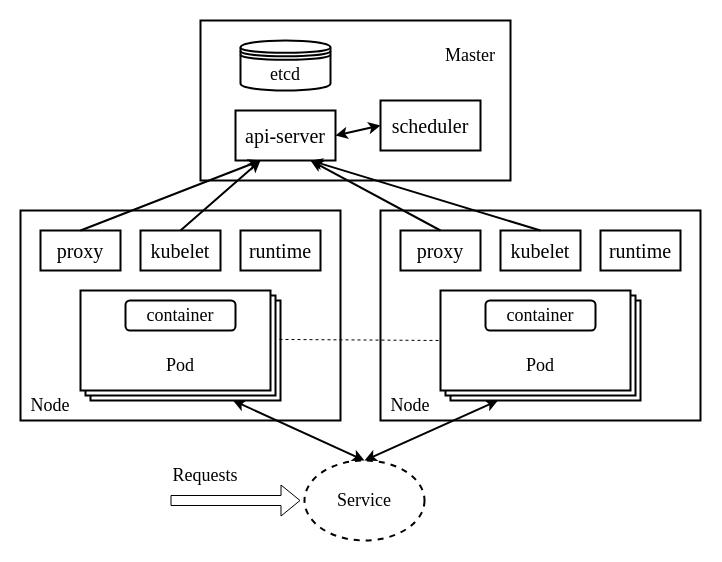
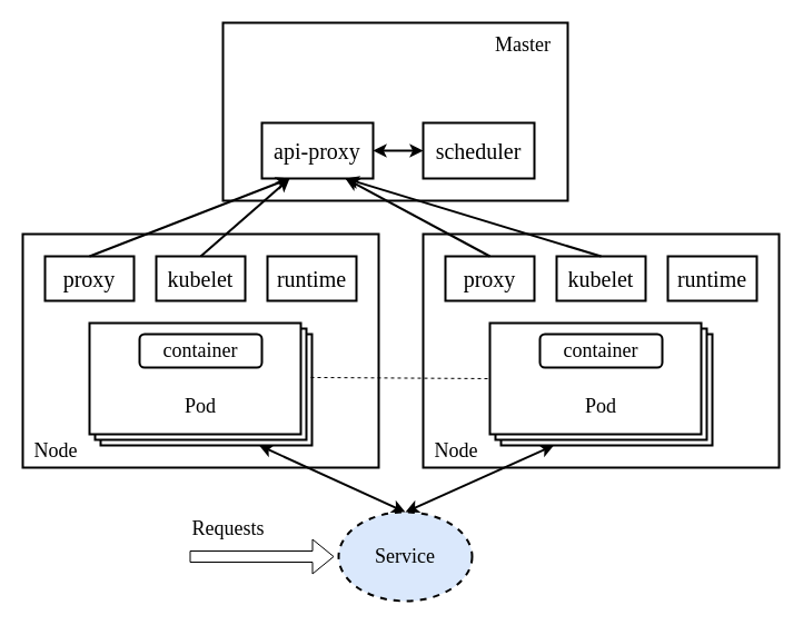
  <mxCell id="0" />
  <mxCell id="1" parent="0" />
  <mxCell id="2" value="" style="rounded=0;whiteSpace=wrap;html=1;strokeWidth=2;" vertex="1" parent="1"><mxGeometry x="200" y="20" width="310" height="160" as="geometry" /></mxCell>
- <mxCell id="3" value="&lt;font style=&quot;font-size: 18px;&quot; face=&quot;Times New Roman&quot;&gt;etcd&lt;/font&gt;" style="shape=datastore;whiteSpace=wrap;html=1;strokeWidth=2;" vertex="1" parent="1"><mxGeometry x="240" y="40" width="90" height="50" as="geometry" /></mxCell>
- <mxCell id="4" value="&lt;font style=&quot;font-size: 20px;&quot; face=&quot;Times New Roman&quot;&gt;api-server&lt;/font&gt;" style="rounded=0;whiteSpace=wrap;html=1;strokeWidth=2;" vertex="1" parent="1"><mxGeometry x="235" y="110" width="100" height="50" as="geometry" /></mxCell>
- <mxCell id="5" value="&lt;font style=&quot;font-size: 20px;&quot; face=&quot;Times New Roman&quot;&gt;scheduler&lt;/font&gt;" style="rounded=0;whiteSpace=wrap;html=1;strokeWidth=2;" vertex="1" parent="1"><mxGeometry x="380" y="100" width="100" height="50" as="geometry" /></mxCell>
+ <mxCell id="4" value="&lt;font style=&quot;font-size: 20px;&quot; face=&quot;Times New Roman&quot;&gt;api-proxy&lt;/font&gt;" style="rounded=0;whiteSpace=wrap;html=1;strokeWidth=2;" vertex="1" parent="1"><mxGeometry x="235" y="110" width="100" height="50" as="geometry" /></mxCell>
+ <mxCell id="5" value="&lt;font style=&quot;font-size: 20px;&quot; face=&quot;Times New Roman&quot;&gt;scheduler&lt;/font&gt;" style="rounded=0;whiteSpace=wrap;html=1;strokeWidth=2;" vertex="1" parent="1"><mxGeometry x="380" y="110" width="100" height="50" as="geometry" /></mxCell>
  <mxCell id="6" value="" style="endArrow=classic;startArrow=classic;html=1;rounded=0;fontFamily=Times New Roman;fontSize=18;exitX=1;exitY=0.5;exitDx=0;exitDy=0;entryX=0;entryY=0.5;entryDx=0;entryDy=0;strokeWidth=2;" edge="1" parent="1" source="4" target="5"><mxGeometry width="50" height="50" relative="1" as="geometry"><mxPoint x="340" y="270" as="sourcePoint" /><mxPoint x="390" y="220" as="targetPoint" /></mxGeometry></mxCell>
- <mxCell id="7" value="Master" style="text;html=1;strokeColor=none;fillColor=none;align=center;verticalAlign=middle;whiteSpace=wrap;rounded=0;fontFamily=Times New Roman;fontSize=18;" vertex="1" parent="1"><mxGeometry x="440" y="40" width="60" height="30" as="geometry" /></mxCell>
+ <mxCell id="7" value="Master" style="text;html=1;strokeColor=none;fillColor=none;align=center;verticalAlign=middle;whiteSpace=wrap;rounded=0;fontFamily=Times New Roman;fontSize=18;" vertex="1" parent="1"><mxGeometry x="440" y="25" width="60" height="30" as="geometry" /></mxCell>
  <mxCell id="8" value="" style="rounded=0;whiteSpace=wrap;html=1;fontFamily=Times New Roman;fontSize=18;strokeWidth=2;" vertex="1" parent="1"><mxGeometry x="20" y="210" width="320" height="210" as="geometry" /></mxCell>
  <mxCell id="9" value="&lt;font style=&quot;font-size: 20px;&quot; face=&quot;Times New Roman&quot;&gt;proxy&lt;/font&gt;" style="rounded=0;whiteSpace=wrap;html=1;strokeWidth=2;" vertex="1" parent="1"><mxGeometry x="40" y="230" width="80" height="40" as="geometry" /></mxCell>
  <mxCell id="10" value="&lt;font style=&quot;font-size: 20px;&quot; face=&quot;Times New Roman&quot;&gt;kubelet&lt;/font&gt;" style="rounded=0;whiteSpace=wrap;html=1;strokeWidth=2;" vertex="1" parent="1"><mxGeometry x="140" y="230" width="80" height="40" as="geometry" /></mxCell>
  <mxCell id="11" value="&lt;font face=&quot;Times New Roman&quot;&gt;&lt;span style=&quot;font-size: 20px;&quot;&gt;runtime&lt;/span&gt;&lt;/font&gt;" style="rounded=0;whiteSpace=wrap;html=1;strokeWidth=2;" vertex="1" parent="1"><mxGeometry x="240" y="230" width="80" height="40" as="geometry" /></mxCell>
  <mxCell id="12" value="" style="verticalLabelPosition=bottom;verticalAlign=top;html=1;shape=mxgraph.basic.layered_rect;dx=10;outlineConnect=0;fontFamily=Times New Roman;fontSize=18;strokeWidth=2;" vertex="1" parent="1"><mxGeometry x="80" y="290" width="200" height="110" as="geometry" /></mxCell>
  <mxCell id="13" value="container" style="rounded=1;whiteSpace=wrap;html=1;fontFamily=Times New Roman;fontSize=18;strokeWidth=2;" vertex="1" parent="1"><mxGeometry x="125" y="300" width="110" height="30" as="geometry" /></mxCell>
  <mxCell id="14" value="Pod" style="text;html=1;strokeColor=none;fillColor=none;align=center;verticalAlign=middle;whiteSpace=wrap;rounded=0;fontFamily=Times New Roman;fontSize=18;" vertex="1" parent="1"><mxGeometry x="150" y="350" width="60" height="30" as="geometry" /></mxCell>
  <mxCell id="15" value="Node" style="text;html=1;strokeColor=none;fillColor=none;align=center;verticalAlign=middle;whiteSpace=wrap;rounded=0;fontFamily=Times New Roman;fontSize=18;" vertex="1" parent="1"><mxGeometry x="20" y="390" width="60" height="30" as="geometry" /></mxCell>
  <mxCell id="16" value="" style="rounded=0;whiteSpace=wrap;html=1;fontFamily=Times New Roman;fontSize=18;strokeWidth=2;" vertex="1" parent="1"><mxGeometry x="380" y="210" width="320" height="210" as="geometry" /></mxCell>
  <mxCell id="17" value="&lt;font style=&quot;font-size: 20px;&quot; face=&quot;Times New Roman&quot;&gt;proxy&lt;/font&gt;" style="rounded=0;whiteSpace=wrap;html=1;strokeWidth=2;" vertex="1" parent="1"><mxGeometry x="400" y="230" width="80" height="40" as="geometry" /></mxCell>
  <mxCell id="18" value="&lt;font style=&quot;font-size: 20px;&quot; face=&quot;Times New Roman&quot;&gt;kubelet&lt;/font&gt;" style="rounded=0;whiteSpace=wrap;html=1;strokeWidth=2;" vertex="1" parent="1"><mxGeometry x="500" y="230" width="80" height="40" as="geometry" /></mxCell>
  <mxCell id="19" value="&lt;font face=&quot;Times New Roman&quot;&gt;&lt;span style=&quot;font-size: 20px;&quot;&gt;runtime&lt;/span&gt;&lt;/font&gt;" style="rounded=0;whiteSpace=wrap;html=1;strokeWidth=2;" vertex="1" parent="1"><mxGeometry x="600" y="230" width="80" height="40" as="geometry" /></mxCell>
  <mxCell id="20" value="" style="verticalLabelPosition=bottom;verticalAlign=top;html=1;shape=mxgraph.basic.layered_rect;dx=10;outlineConnect=0;fontFamily=Times New Roman;fontSize=18;strokeWidth=2;" vertex="1" parent="1"><mxGeometry x="440" y="290" width="200" height="110" as="geometry" /></mxCell>
  <mxCell id="21" value="container" style="rounded=1;whiteSpace=wrap;html=1;fontFamily=Times New Roman;fontSize=18;strokeWidth=2;" vertex="1" parent="1"><mxGeometry x="485" y="300" width="110" height="30" as="geometry" /></mxCell>
  <mxCell id="22" value="Pod" style="text;html=1;strokeColor=none;fillColor=none;align=center;verticalAlign=middle;whiteSpace=wrap;rounded=0;fontFamily=Times New Roman;fontSize=18;" vertex="1" parent="1"><mxGeometry x="510" y="350" width="60" height="30" as="geometry" /></mxCell>
  <mxCell id="23" value="Node" style="text;html=1;strokeColor=none;fillColor=none;align=center;verticalAlign=middle;whiteSpace=wrap;rounded=0;fontFamily=Times New Roman;fontSize=18;" vertex="1" parent="1"><mxGeometry x="380" y="390" width="60" height="30" as="geometry" /></mxCell>
  <mxCell id="24" value="" style="endArrow=classic;html=1;rounded=0;fontFamily=Times New Roman;fontSize=18;strokeWidth=2;exitX=0.5;exitY=0;exitDx=0;exitDy=0;entryX=0.25;entryY=1;entryDx=0;entryDy=0;" edge="1" parent="1" source="9" target="4"><mxGeometry width="50" height="50" relative="1" as="geometry"><mxPoint x="390" y="270" as="sourcePoint" /><mxPoint x="440" y="220" as="targetPoint" /></mxGeometry></mxCell>
  <mxCell id="25" value="" style="endArrow=classic;html=1;rounded=0;fontFamily=Times New Roman;fontSize=18;strokeWidth=2;exitX=0.5;exitY=0;exitDx=0;exitDy=0;entryX=0.25;entryY=1;entryDx=0;entryDy=0;" edge="1" parent="1" source="10" target="4"><mxGeometry width="50" height="50" relative="1" as="geometry"><mxPoint x="380" y="270" as="sourcePoint" /><mxPoint x="430" y="220" as="targetPoint" /></mxGeometry></mxCell>
  <mxCell id="26" value="" style="endArrow=classic;html=1;rounded=0;fontFamily=Times New Roman;fontSize=18;strokeWidth=2;exitX=0.5;exitY=0;exitDx=0;exitDy=0;entryX=0.75;entryY=1;entryDx=0;entryDy=0;" edge="1" parent="1" source="17" target="4"><mxGeometry width="50" height="50" relative="1" as="geometry"><mxPoint x="320" y="190" as="sourcePoint" /><mxPoint x="280" y="160" as="targetPoint" /></mxGeometry></mxCell>
  <mxCell id="27" value="" style="endArrow=classic;html=1;rounded=0;fontFamily=Times New Roman;fontSize=18;strokeWidth=2;exitX=0.5;exitY=0;exitDx=0;exitDy=0;entryX=0.75;entryY=1;entryDx=0;entryDy=0;" edge="1" parent="1" source="18" target="4"><mxGeometry width="50" height="50" relative="1" as="geometry"><mxPoint x="350" y="200" as="sourcePoint" /><mxPoint x="290" y="160" as="targetPoint" /></mxGeometry></mxCell>
- <mxCell id="28" value="Service" style="ellipse;whiteSpace=wrap;html=1;fontFamily=Times New Roman;fontSize=18;strokeWidth=2;dashed=1;" vertex="1" parent="1"><mxGeometry x="304" y="460" width="120" height="80" as="geometry" /></mxCell>
+ <mxCell id="28" value="Service" style="ellipse;whiteSpace=wrap;html=1;fontFamily=Times New Roman;fontSize=18;strokeWidth=2;dashed=1;fillColor=#dae8fc;" vertex="1" parent="1"><mxGeometry x="304" y="460" width="120" height="80" as="geometry" /></mxCell>
  <mxCell id="29" value="" style="shape=flexArrow;endArrow=classic;html=1;rounded=0;fontFamily=Times New Roman;fontSize=18;strokeWidth=1;" edge="1" parent="1"><mxGeometry width="50" height="50" relative="1" as="geometry"><mxPoint x="170" y="500" as="sourcePoint" /><mxPoint x="300" y="500" as="targetPoint" /></mxGeometry></mxCell>
  <mxCell id="30" value="Requests" style="text;html=1;strokeColor=none;fillColor=none;align=center;verticalAlign=middle;whiteSpace=wrap;rounded=0;dashed=1;fontFamily=Times New Roman;fontSize=18;" vertex="1" parent="1"><mxGeometry x="175" y="460" width="60" height="30" as="geometry" /></mxCell>
  <mxCell id="31" value="" style="endArrow=none;dashed=1;html=1;rounded=0;fontFamily=Times New Roman;fontSize=18;strokeWidth=1;exitX=0.995;exitY=0.445;exitDx=0;exitDy=0;exitPerimeter=0;entryX=0;entryY=0;entryDx=0;entryDy=50;entryPerimeter=0;" edge="1" parent="1" source="12" target="20"><mxGeometry width="50" height="50" relative="1" as="geometry"><mxPoint x="400" y="360" as="sourcePoint" /><mxPoint x="450" y="310" as="targetPoint" /></mxGeometry></mxCell>
  <mxCell id="32" value="" style="endArrow=classic;startArrow=classic;html=1;rounded=0;fontFamily=Times New Roman;fontSize=18;strokeWidth=2;exitX=0;exitY=0;exitDx=152.5;exitDy=110;exitPerimeter=0;entryX=0.5;entryY=0;entryDx=0;entryDy=0;" edge="1" parent="1" source="12" target="28"><mxGeometry width="50" height="50" relative="1" as="geometry"><mxPoint x="400" y="360" as="sourcePoint" /><mxPoint x="450" y="310" as="targetPoint" /></mxGeometry></mxCell>
  <mxCell id="33" value="" style="endArrow=classic;startArrow=classic;html=1;rounded=0;fontFamily=Times New Roman;fontSize=18;strokeWidth=2;exitX=0.5;exitY=0;exitDx=0;exitDy=0;entryX=0;entryY=0;entryDx=57.5;entryDy=110;entryPerimeter=0;" edge="1" parent="1" source="28" target="20"><mxGeometry width="50" height="50" relative="1" as="geometry"><mxPoint x="400" y="360" as="sourcePoint" /><mxPoint x="450" y="310" as="targetPoint" /></mxGeometry></mxCell>
